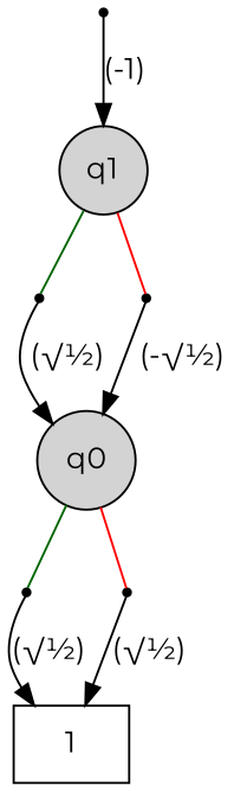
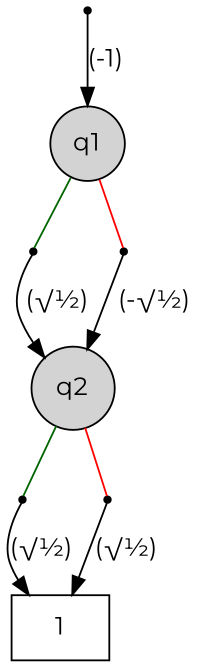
  digraph {
    ordering=out
    fontname=Montserrat
    node [shape=point fontname=Montserrat]
    edge [fontname=Montserrat]
    "0h0"
    "0h2"
    "1h0"
    "1h2"
    n5 [label=1 shape=box]
    R
    n7 [fillcolor=lightgray label=q1 shape=circle style=filled]
-   n8 [fillcolor=lightgray label=q0 shape=circle style=filled]
+   n8 [fillcolor=lightgray label=q2 shape=circle style=filled]
    subgraph sub_1 {
      rank=same
      "0h0"
      "0h2"
    }
    subgraph sub_2 {
      rank=same
      "1h0"
      "1h2"
    }
    "0h0" -> n8 [label=" (√½)"]
    "0h2" -> n8 [label=" (-√½)"]
    "1h0" -> n5 [label="(√½)"]
    "1h2" -> n5 [label="(√½)"]
    R -> n7 [label="(-1)"]
    n7 -> "0h0" [arrowhead=none color=darkgreen]
    n7 -> "0h2" [arrowhead=none color=red]
    n8 -> "1h0" [arrowhead=none color=darkgreen]
    n8 -> "1h2" [arrowhead=none color=red]
  }
